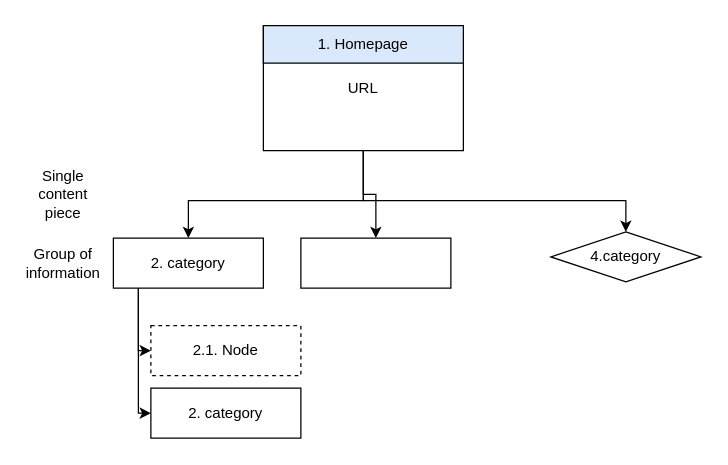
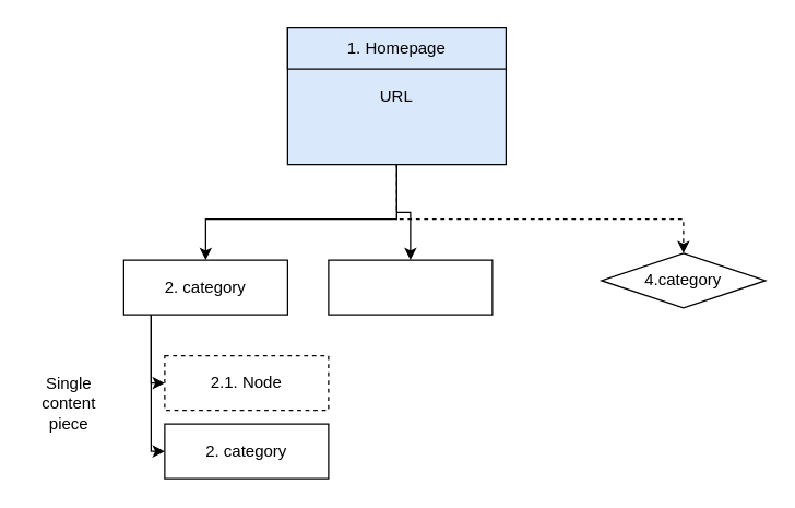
  <mxCell id="0" />
  <mxCell id="1" parent="0" />
  <mxCell id="2" style="edgeStyle=orthogonalEdgeStyle;rounded=0;orthogonalLoop=1;jettySize=auto;html=1;" edge="1" parent="1" source="5" target="9"><mxGeometry relative="1" as="geometry"><Array as="points"><mxPoint x="290" y="160" /><mxPoint x="150" y="160" /></Array></mxGeometry></mxCell>
  <mxCell id="3" style="edgeStyle=orthogonalEdgeStyle;rounded=0;orthogonalLoop=1;jettySize=auto;html=1;" edge="1" parent="1" source="5" target="13"><mxGeometry relative="1" as="geometry" /></mxCell>
- <mxCell id="4" style="edgeStyle=orthogonalEdgeStyle;rounded=0;orthogonalLoop=1;jettySize=auto;html=1;entryX=0.5;entryY=0;entryDx=0;entryDy=0;" edge="1" parent="1" source="5" target="14"><mxGeometry relative="1" as="geometry"><Array as="points"><mxPoint x="290" y="160" /><mxPoint x="500" y="160" /></Array></mxGeometry></mxCell>
- <mxCell id="5" value="URL" style="rounded=0;whiteSpace=wrap;html=1;" vertex="1" parent="1"><mxGeometry x="210" y="20" width="160" height="100" as="geometry" /></mxCell>
+ <mxCell id="4" style="edgeStyle=orthogonalEdgeStyle;rounded=0;orthogonalLoop=1;jettySize=auto;html=1;entryX=0.5;entryY=0;entryDx=0;entryDy=0;dashed=1;" edge="1" parent="1" source="5" target="14"><mxGeometry relative="1" as="geometry"><Array as="points"><mxPoint x="290" y="160" /><mxPoint x="500" y="160" /></Array></mxGeometry></mxCell>
+ <mxCell id="5" value="URL" style="rounded=0;whiteSpace=wrap;html=1;fillColor=#dae8fc;" vertex="1" parent="1"><mxGeometry x="210" y="20" width="160" height="100" as="geometry" /></mxCell>
  <mxCell id="6" value="1. Homepage" style="rounded=0;whiteSpace=wrap;html=1;fillColor=#dae8fc;" vertex="1" parent="1"><mxGeometry x="210" y="20" width="160" height="30" as="geometry" /></mxCell>
  <mxCell id="7" style="edgeStyle=orthogonalEdgeStyle;rounded=0;orthogonalLoop=1;jettySize=auto;html=1;entryX=0;entryY=0.5;entryDx=0;entryDy=0;" edge="1" parent="1" source="9" target="10"><mxGeometry relative="1" as="geometry"><Array as="points"><mxPoint x="110" y="280" /></Array></mxGeometry></mxCell>
  <mxCell id="8" style="edgeStyle=orthogonalEdgeStyle;rounded=0;orthogonalLoop=1;jettySize=auto;html=1;" edge="1" parent="1" source="9" target="15"><mxGeometry relative="1" as="geometry"><Array as="points"><mxPoint x="110" y="250" /><mxPoint x="110" y="250" /></Array></mxGeometry></mxCell>
  <mxCell id="9" value="2. category" style="rounded=0;whiteSpace=wrap;html=1;" vertex="1" parent="1"><mxGeometry x="90" y="190" width="120" height="40" as="geometry" /></mxCell>
  <mxCell id="10" value="2.1. Node" style="rounded=0;whiteSpace=wrap;html=1;dashed=1;" vertex="1" parent="1"><mxGeometry x="120" y="260" width="120" height="40" as="geometry" /></mxCell>
- <mxCell id="11" value="Group of information" style="text;html=1;strokeColor=none;fillColor=none;align=center;verticalAlign=middle;whiteSpace=wrap;rounded=0;" vertex="1" parent="1"><mxGeometry x="20" y="195" width="60" height="30" as="geometry" /></mxCell>
- <mxCell id="12" value="Single content piece" style="text;html=1;strokeColor=none;fillColor=none;align=center;verticalAlign=middle;whiteSpace=wrap;rounded=0;" vertex="1" parent="1"><mxGeometry x="20" y="140" width="60" height="30" as="geometry" /></mxCell>
+ <mxCell id="12" value="Single content piece" style="text;html=1;strokeColor=none;fillColor=none;align=center;verticalAlign=middle;whiteSpace=wrap;rounded=0;" vertex="1" parent="1"><mxGeometry x="20" y="280" width="60" height="30" as="geometry" /></mxCell>
  <mxCell id="13" value="" style="rounded=0;whiteSpace=wrap;html=1;" vertex="1" parent="1"><mxGeometry x="240" y="190" width="120" height="40" as="geometry" /></mxCell>
  <mxCell id="14" value="4.category" style="rhombus;whiteSpace=wrap;html=1;" vertex="1" parent="1"><mxGeometry x="440" y="185" width="120" height="40" as="geometry" /></mxCell>
  <mxCell id="15" value="2. category" style="rounded=0;whiteSpace=wrap;html=1;" vertex="1" parent="1"><mxGeometry x="120" y="310" width="120" height="40" as="geometry" /></mxCell>
